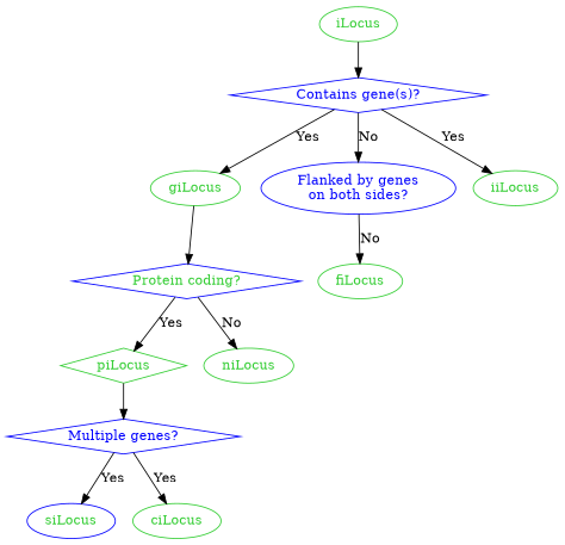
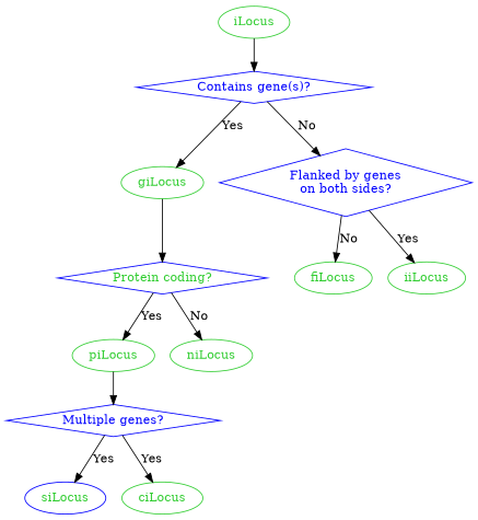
  digraph {
    node [color=Limegreen fontcolor=Limegreen shape=oval]
    n1 [label=iLocus]
    n2 [color=Blue fontcolor=Blue label="Contains gene(s)?" shape=diamond]
    n3 [label=giLocus]
-   n4 [color=Blue fontcolor=Blue label="Flanked by genes\non both sides?" shape=ellipse]
+   n4 [color=Blue fontcolor=Blue label="Flanked by genes\non both sides?" shape=diamond]
    n5 [color=Blue label="Protein coding?" shape=diamond]
-   n6 [label=piLocus shape=diamond]
+   n6 [label=piLocus]
    n7 [label=niLocus]
    n8 [color=Blue fontcolor=Blue label="Multiple genes?" shape=diamond]
    n9 [color=Blue label=siLocus]
    n10 [label=ciLocus]
    n11 [label=fiLocus]
    n12 [label=iiLocus]
    n1 -> n2
    n2 -> n3 [label=Yes]
    n2 -> n4 [label=No]
    n3 -> n5
    n4 -> n11 [label=No]
-   n2 -> n12 [label=Yes]
+   n4 -> n12 [label=Yes]
    n5 -> n6 [label=Yes]
    n5 -> n7 [label=No]
    n6 -> n8
    n8 -> n9 [label=Yes]
    n8 -> n10 [label=Yes]
  }
